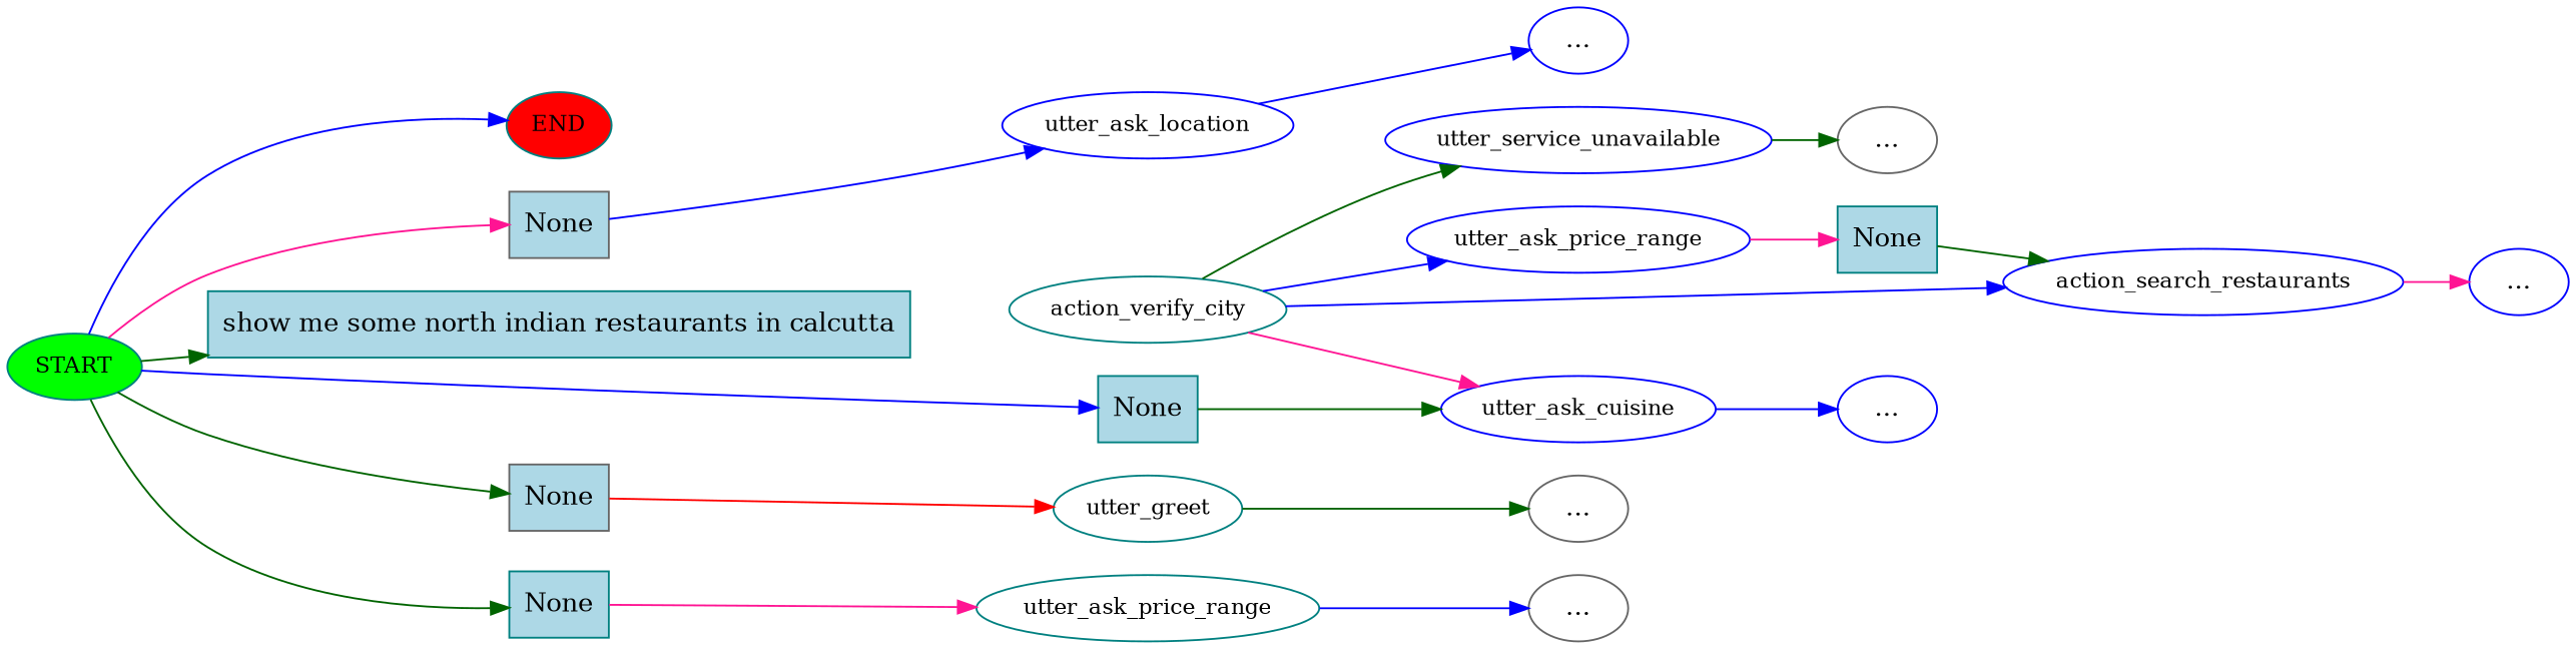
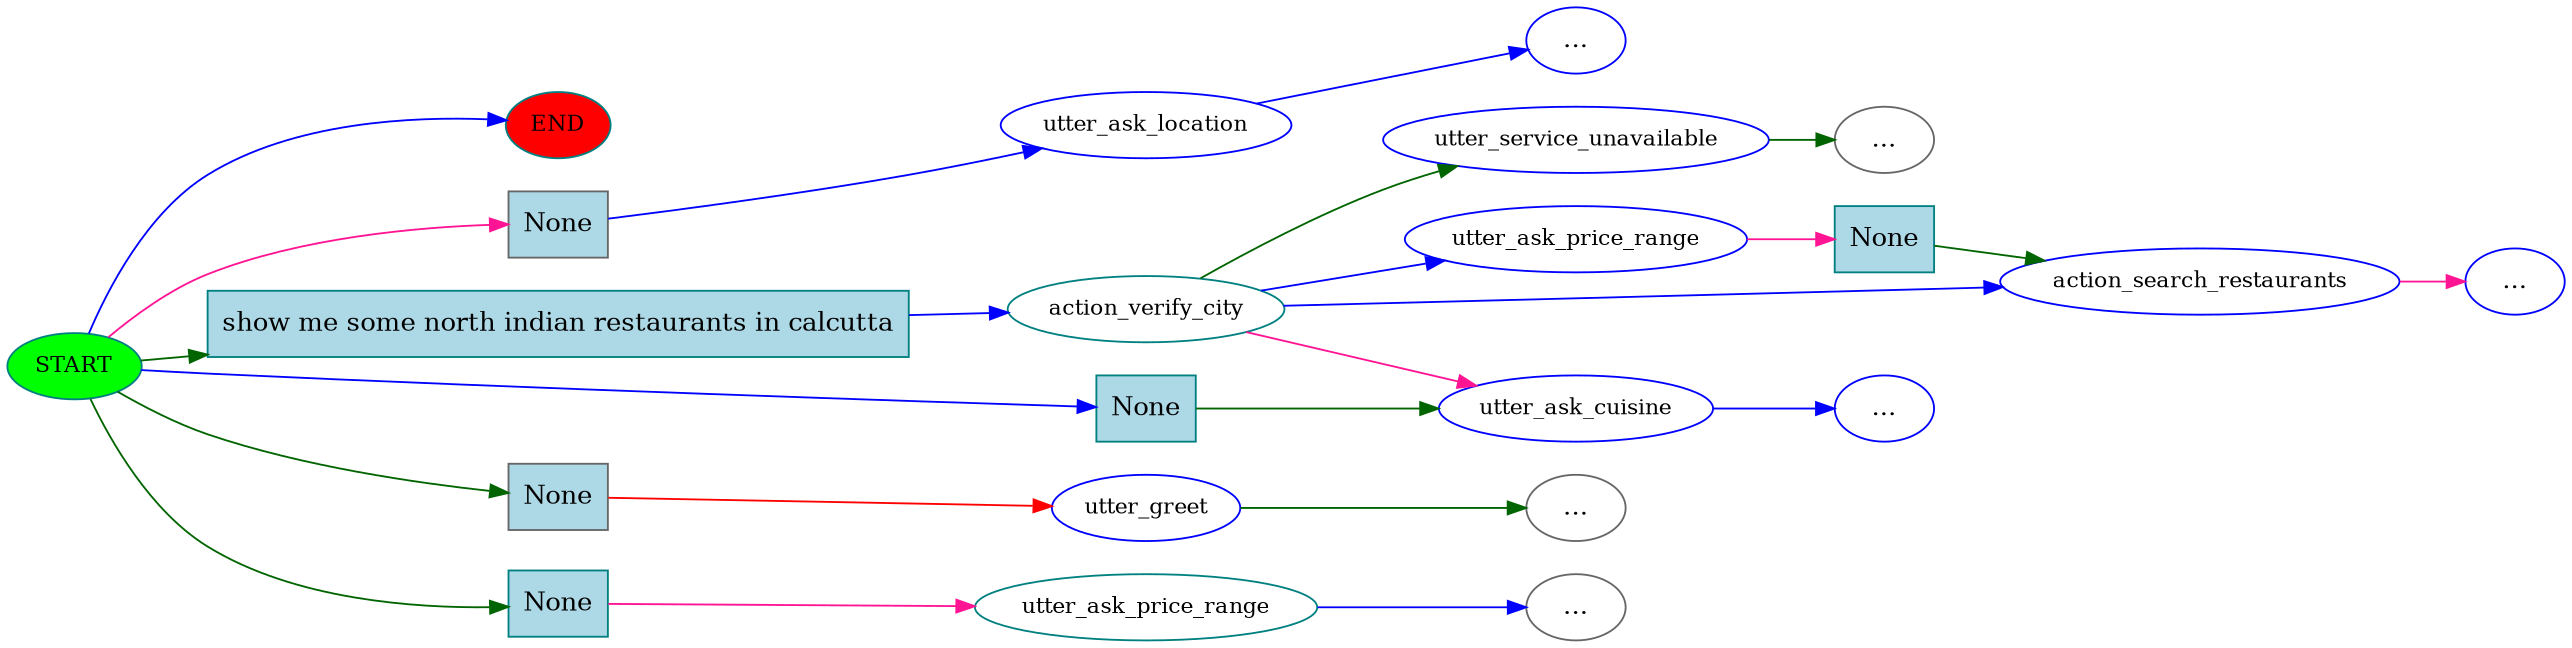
  digraph {
    rankdir=LR
    node [color=blue]
    edge [color=blue]
    n1 [color=teal fillcolor=green fontsize=12 label=START style=filled]
    n2 [color=teal fillcolor=red fontsize=12 label=END style=filled]
    n3 [color=gray40 fillcolor=lightblue label=None shape=rect style=filled]
    n4 [color=teal fillcolor=lightblue label="show me some north indian restaurants in calcutta" shape=rect style=filled]
    n5 [color=gray40 fillcolor=lightblue label=None shape=rect style=filled]
    n6 [color=teal fillcolor=lightblue label=None shape=rect style=filled]
    n7 [color=teal fillcolor=lightblue label=None shape=rect style=filled]
    n8 [fontsize=12 label=utter_ask_location]
    n9 [color=teal fontsize=12 label=action_verify_city]
-   n10 [color=teal fontsize=12 label=utter_greet]
+   n10 [fontsize=12 label=utter_greet]
    n11 [color=teal fontsize=12 label=utter_ask_price_range]
    n12 [fontsize=12 label=utter_ask_cuisine]
    n13 [label="..."]
    n14 [fontsize=12 label=utter_ask_price_range]
    n15 [fontsize=12 label=action_search_restaurants]
    n16 [fontsize=12 label=utter_service_unavailable]
    n17 [label="..."]
    n18 [color=teal fillcolor=lightblue label=None shape=rect style=filled]
    n19 [label="..."]
    n20 [color=gray40 label="..."]
    n21 [color=gray40 label="..."]
    n22 [color=gray40 label="..."]
    n1 -> n2
    n1 -> n3 [color=deeppink]
    n1 -> n4 [color=darkgreen]
    n1 -> n5 [color=darkgreen]
    n1 -> n6 [color=darkgreen]
    n1 -> n7
    n3 -> n8
+   n4 -> n9
    n5 -> n10 [color=red]
    n6 -> n11 [color=deeppink]
    n7 -> n12 [color=darkgreen]
    n8 -> n13
    n9 -> n12 [color=deeppink]
    n9 -> n14
    n9 -> n15
    n9 -> n16 [color=darkgreen]
    n10 -> n21 [color=darkgreen]
    n11 -> n22
    n12 -> n17
    n14 -> n18 [color=deeppink]
    n15 -> n19 [color=deeppink]
    n16 -> n20 [color=darkgreen]
    n18 -> n15 [color=darkgreen]
  }
